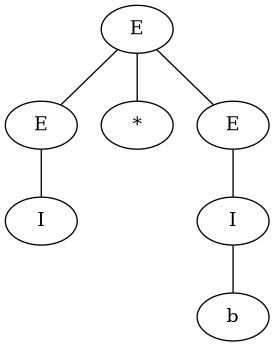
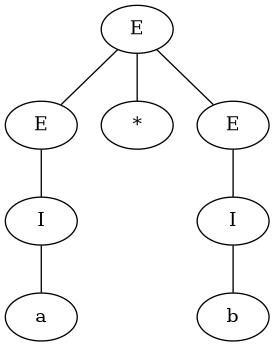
  graph {
    n1 [label=E]
    n2 [label=E]
    n3 [label="*"]
    n4 [label=E]
    n5 [label=I]
    I
+   n7 [label=a]
    b
    n1 -- n2
    n1 -- n3
    n1 -- n4
    n2 -- n5
    n4 -- I
+   n5 -- n7
    I -- b
  }
